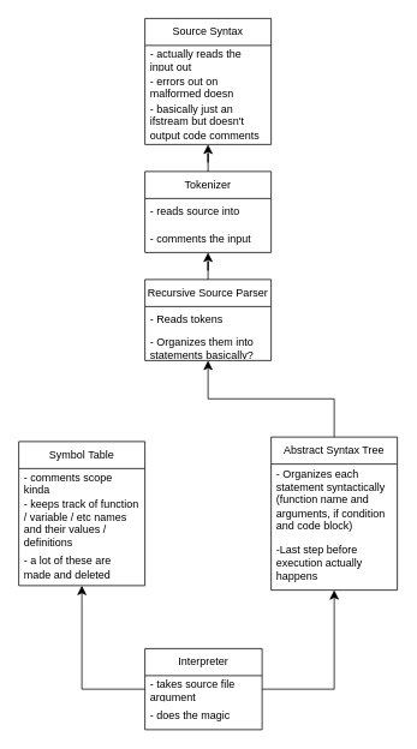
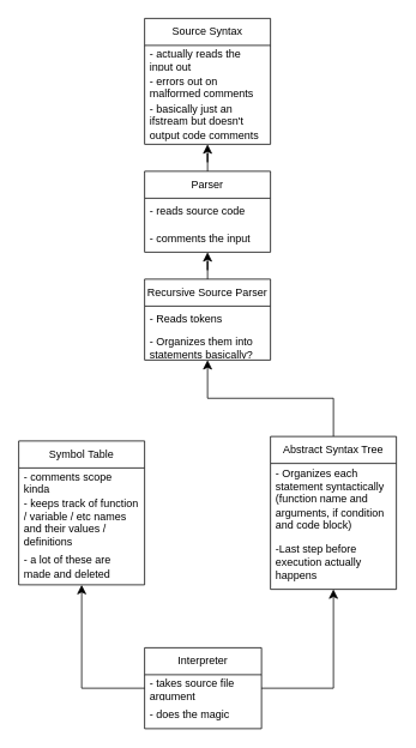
  <mxCell id="0" />
  <mxCell id="1" parent="0" />
  <mxCell id="2" value="Source Syntax" style="swimlane;fontStyle=0;childLayout=stackLayout;horizontal=1;startSize=30;horizontalStack=0;resizeParent=1;resizeParentMax=0;resizeLast=0;collapsible=1;marginBottom=0;whiteSpace=wrap;html=1;" vertex="1" parent="1"><mxGeometry x="160" y="20" width="140" height="140" as="geometry" /></mxCell>
  <mxCell id="3" value="- actually reads the input out" style="text;strokeColor=none;fillColor=none;align=left;verticalAlign=middle;spacingLeft=4;spacingRight=4;overflow=hidden;points=[[0,0.5],[1,0.5]];portConstraint=eastwest;rotatable=0;whiteSpace=wrap;html=1;" vertex="1" parent="2"><mxGeometry y="30" width="140" height="30" as="geometry" /></mxCell>
- <mxCell id="4" value="- errors out on malformed doesn" style="text;strokeColor=none;fillColor=none;align=left;verticalAlign=middle;spacingLeft=4;spacingRight=4;overflow=hidden;points=[[0,0.5],[1,0.5]];portConstraint=eastwest;rotatable=0;whiteSpace=wrap;html=1;" vertex="1" parent="2"><mxGeometry y="60" width="140" height="30" as="geometry" /></mxCell>
+ <mxCell id="4" value="- errors out on malformed comments" style="text;strokeColor=none;fillColor=none;align=left;verticalAlign=middle;spacingLeft=4;spacingRight=4;overflow=hidden;points=[[0,0.5],[1,0.5]];portConstraint=eastwest;rotatable=0;whiteSpace=wrap;html=1;" vertex="1" parent="2"><mxGeometry y="60" width="140" height="30" as="geometry" /></mxCell>
  <mxCell id="5" value="&lt;div&gt;- basically just an ifstream but doesn't output code comments&lt;/div&gt;" style="text;strokeColor=none;fillColor=none;align=left;verticalAlign=middle;spacingLeft=4;spacingRight=4;overflow=hidden;points=[[0,0.5],[1,0.5]];portConstraint=eastwest;rotatable=0;whiteSpace=wrap;html=1;" vertex="1" parent="2"><mxGeometry y="90" width="140" height="50" as="geometry" /></mxCell>
  <mxCell id="6" style="edgeStyle=orthogonalEdgeStyle;shape=connector;rounded=0;orthogonalLoop=1;jettySize=auto;html=1;strokeColor=default;align=center;verticalAlign=middle;fontFamily=Helvetica;fontSize=12;fontColor=default;labelBackgroundColor=default;startSize=8;endArrow=classic;endSize=8;" edge="1" parent="1" source="7" target="2"><mxGeometry relative="1" as="geometry" /></mxCell>
- <mxCell id="7" value="Tokenizer" style="swimlane;fontStyle=0;childLayout=stackLayout;horizontal=1;startSize=30;horizontalStack=0;resizeParent=1;resizeParentMax=0;resizeLast=0;collapsible=1;marginBottom=0;whiteSpace=wrap;html=1;" vertex="1" parent="1"><mxGeometry x="160" y="190" width="140" height="90" as="geometry" /></mxCell>
- <mxCell id="8" value="- reads source into" style="text;strokeColor=none;fillColor=none;align=left;verticalAlign=middle;spacingLeft=4;spacingRight=4;overflow=hidden;points=[[0,0.5],[1,0.5]];portConstraint=eastwest;rotatable=0;whiteSpace=wrap;html=1;" vertex="1" parent="7"><mxGeometry y="30" width="140" height="30" as="geometry" /></mxCell>
+ <mxCell id="7" value="Parser" style="swimlane;fontStyle=0;childLayout=stackLayout;horizontal=1;startSize=30;horizontalStack=0;resizeParent=1;resizeParentMax=0;resizeLast=0;collapsible=1;marginBottom=0;whiteSpace=wrap;html=1;" vertex="1" parent="1"><mxGeometry x="160" y="190" width="140" height="90" as="geometry" /></mxCell>
+ <mxCell id="8" value="- reads source code" style="text;strokeColor=none;fillColor=none;align=left;verticalAlign=middle;spacingLeft=4;spacingRight=4;overflow=hidden;points=[[0,0.5],[1,0.5]];portConstraint=eastwest;rotatable=0;whiteSpace=wrap;html=1;" vertex="1" parent="7"><mxGeometry y="30" width="140" height="30" as="geometry" /></mxCell>
  <mxCell id="9" value="- comments the input" style="text;strokeColor=none;fillColor=none;align=left;verticalAlign=middle;spacingLeft=4;spacingRight=4;overflow=hidden;points=[[0,0.5],[1,0.5]];portConstraint=eastwest;rotatable=0;whiteSpace=wrap;html=1;" vertex="1" parent="7"><mxGeometry y="60" width="140" height="30" as="geometry" /></mxCell>
  <mxCell id="10" style="edgeStyle=orthogonalEdgeStyle;shape=connector;rounded=0;orthogonalLoop=1;jettySize=auto;html=1;exitX=0.5;exitY=0;exitDx=0;exitDy=0;strokeColor=default;align=center;verticalAlign=middle;fontFamily=Helvetica;fontSize=12;fontColor=default;labelBackgroundColor=default;startSize=8;endArrow=classic;endSize=8;" edge="1" parent="1" source="11" target="7"><mxGeometry relative="1" as="geometry" /></mxCell>
  <mxCell id="11" value="Recursive Source Parser" style="swimlane;fontStyle=0;childLayout=stackLayout;horizontal=1;startSize=30;horizontalStack=0;resizeParent=1;resizeParentMax=0;resizeLast=0;collapsible=1;marginBottom=0;whiteSpace=wrap;html=1;" vertex="1" parent="1"><mxGeometry x="160" y="310" width="140" height="90" as="geometry" /></mxCell>
  <mxCell id="12" value="- Reads tokens" style="text;strokeColor=none;fillColor=none;align=left;verticalAlign=middle;spacingLeft=4;spacingRight=4;overflow=hidden;points=[[0,0.5],[1,0.5]];portConstraint=eastwest;rotatable=0;whiteSpace=wrap;html=1;" vertex="1" parent="11"><mxGeometry y="30" width="140" height="30" as="geometry" /></mxCell>
  <mxCell id="13" value="- Organizes them into statements basically?" style="text;strokeColor=none;fillColor=none;align=left;verticalAlign=middle;spacingLeft=4;spacingRight=4;overflow=hidden;points=[[0,0.5],[1,0.5]];portConstraint=eastwest;rotatable=0;whiteSpace=wrap;html=1;" vertex="1" parent="11"><mxGeometry y="60" width="140" height="30" as="geometry" /></mxCell>
  <mxCell id="14" value="Symbol Table" style="swimlane;fontStyle=0;childLayout=stackLayout;horizontal=1;startSize=30;horizontalStack=0;resizeParent=1;resizeParentMax=0;resizeLast=0;collapsible=1;marginBottom=0;whiteSpace=wrap;html=1;" vertex="1" parent="1"><mxGeometry x="20" y="490" width="140" height="160" as="geometry" /></mxCell>
  <mxCell id="15" value="- comments scope kinda" style="text;strokeColor=none;fillColor=none;align=left;verticalAlign=middle;spacingLeft=4;spacingRight=4;overflow=hidden;points=[[0,0.5],[1,0.5]];portConstraint=eastwest;rotatable=0;whiteSpace=wrap;html=1;" vertex="1" parent="14"><mxGeometry y="30" width="140" height="30" as="geometry" /></mxCell>
  <mxCell id="16" value="&lt;div&gt;- keeps track of function / variable / etc names and their values / definitions&lt;/div&gt;" style="text;strokeColor=none;fillColor=none;align=left;verticalAlign=middle;spacingLeft=4;spacingRight=4;overflow=hidden;points=[[0,0.5],[1,0.5]];portConstraint=eastwest;rotatable=0;whiteSpace=wrap;html=1;" vertex="1" parent="14"><mxGeometry y="60" width="140" height="60" as="geometry" /></mxCell>
  <mxCell id="17" value="- a lot of these are made and deleted" style="text;strokeColor=none;fillColor=none;align=left;verticalAlign=middle;spacingLeft=4;spacingRight=4;overflow=hidden;points=[[0,0.5],[1,0.5]];portConstraint=eastwest;rotatable=0;whiteSpace=wrap;html=1;" vertex="1" parent="14"><mxGeometry y="120" width="140" height="40" as="geometry" /></mxCell>
  <mxCell id="18" style="edgeStyle=orthogonalEdgeStyle;shape=connector;rounded=0;orthogonalLoop=1;jettySize=auto;html=1;strokeColor=default;align=center;verticalAlign=middle;fontFamily=Helvetica;fontSize=12;fontColor=default;labelBackgroundColor=default;startSize=8;endArrow=classic;endSize=8;" edge="1" parent="1" source="19" target="11"><mxGeometry relative="1" as="geometry" /></mxCell>
  <mxCell id="19" value="Abstract Syntax Tree" style="swimlane;fontStyle=0;childLayout=stackLayout;horizontal=1;startSize=30;horizontalStack=0;resizeParent=1;resizeParentMax=0;resizeLast=0;collapsible=1;marginBottom=0;whiteSpace=wrap;html=1;" vertex="1" parent="1"><mxGeometry x="300" y="485" width="140" height="170" as="geometry" /></mxCell>
  <mxCell id="20" value="&lt;div&gt;- Organizes each statement syntactically (function name and arguments, if condition and code block)&lt;/div&gt;" style="text;strokeColor=none;fillColor=none;align=left;verticalAlign=middle;spacingLeft=4;spacingRight=4;overflow=hidden;points=[[0,0.5],[1,0.5]];portConstraint=eastwest;rotatable=0;whiteSpace=wrap;html=1;" vertex="1" parent="19"><mxGeometry y="30" width="140" height="80" as="geometry" /></mxCell>
  <mxCell id="21" value="&lt;div&gt;-Last step before execution actually happens&lt;/div&gt;" style="text;strokeColor=none;fillColor=none;align=left;verticalAlign=middle;spacingLeft=4;spacingRight=4;overflow=hidden;points=[[0,0.5],[1,0.5]];portConstraint=eastwest;rotatable=0;whiteSpace=wrap;html=1;" vertex="1" parent="19"><mxGeometry y="110" width="140" height="60" as="geometry" /></mxCell>
  <mxCell id="22" style="edgeStyle=orthogonalEdgeStyle;shape=connector;rounded=0;orthogonalLoop=1;jettySize=auto;html=1;strokeColor=default;align=center;verticalAlign=middle;fontFamily=Helvetica;fontSize=12;fontColor=default;labelBackgroundColor=default;startSize=8;endArrow=classic;endSize=8;" edge="1" parent="1" source="24" target="19"><mxGeometry relative="1" as="geometry" /></mxCell>
  <mxCell id="23" style="edgeStyle=orthogonalEdgeStyle;shape=connector;rounded=0;orthogonalLoop=1;jettySize=auto;html=1;strokeColor=default;align=center;verticalAlign=middle;fontFamily=Helvetica;fontSize=12;fontColor=default;labelBackgroundColor=default;startSize=8;endArrow=classic;endSize=8;exitX=0;exitY=0.5;exitDx=0;exitDy=0;" edge="1" parent="1" source="25" target="14"><mxGeometry relative="1" as="geometry" /></mxCell>
  <mxCell id="24" value="Interpreter" style="swimlane;fontStyle=0;childLayout=stackLayout;horizontal=1;startSize=30;horizontalStack=0;resizeParent=1;resizeParentMax=0;resizeLast=0;collapsible=1;marginBottom=0;whiteSpace=wrap;html=1;" vertex="1" parent="1"><mxGeometry x="160" y="720" width="130" height="90" as="geometry" /></mxCell>
  <mxCell id="25" value="- takes source file argument" style="text;strokeColor=none;fillColor=none;align=left;verticalAlign=middle;spacingLeft=4;spacingRight=4;overflow=hidden;points=[[0,0.5],[1,0.5]];portConstraint=eastwest;rotatable=0;whiteSpace=wrap;html=1;" vertex="1" parent="24"><mxGeometry y="30" width="130" height="30" as="geometry" /></mxCell>
  <mxCell id="26" value="- does the magic" style="text;strokeColor=none;fillColor=none;align=left;verticalAlign=middle;spacingLeft=4;spacingRight=4;overflow=hidden;points=[[0,0.5],[1,0.5]];portConstraint=eastwest;rotatable=0;whiteSpace=wrap;html=1;" vertex="1" parent="24"><mxGeometry y="60" width="130" height="30" as="geometry" /></mxCell>
